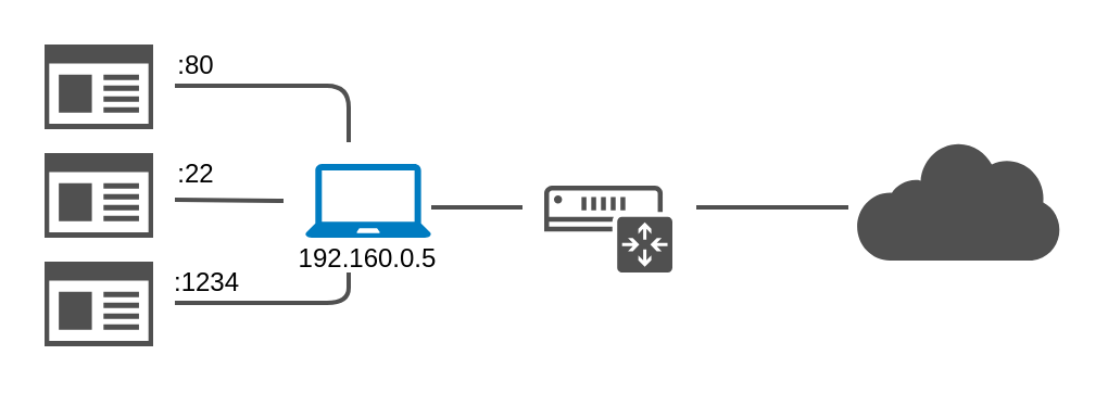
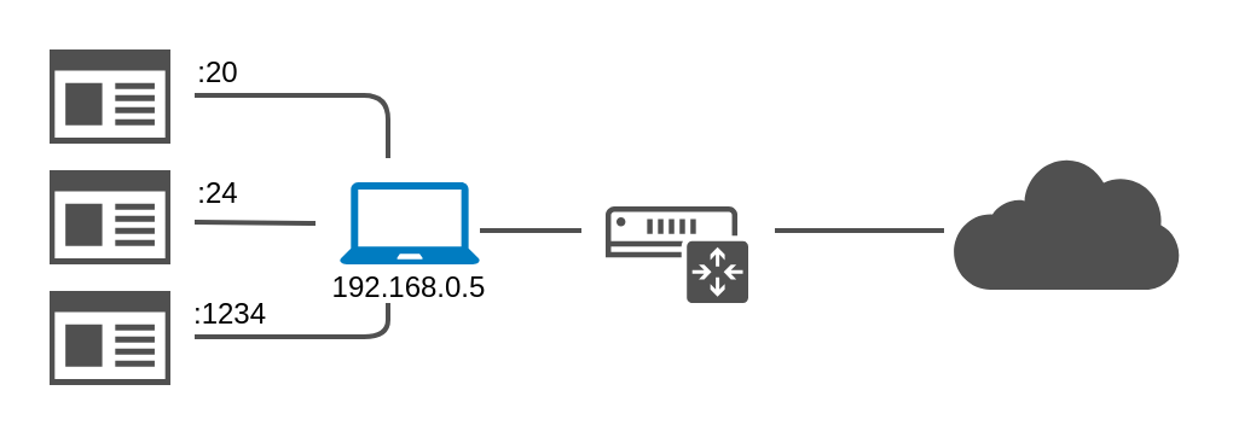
  <mxCell id="0" />
  <mxCell id="1" parent="0" />
  <mxCell id="2" value="" style="pointerEvents=1;shadow=0;dashed=0;html=1;strokeColor=none;labelPosition=center;verticalLabelPosition=bottom;verticalAlign=top;outlineConnect=0;align=center;shape=mxgraph.office.devices.laptop;fillColor=#007CC1;" vertex="1" parent="1"><mxGeometry x="140" y="75" width="58" height="34" as="geometry" /></mxCell>
  <mxCell id="3" value="" style="pointerEvents=1;shadow=0;dashed=0;html=1;strokeColor=none;fillColor=#505050;labelPosition=center;verticalLabelPosition=bottom;verticalAlign=top;outlineConnect=0;align=center;shape=mxgraph.office.devices.ip_gateway;" vertex="1" parent="1"><mxGeometry x="250" y="85" width="59" height="40" as="geometry" /></mxCell>
  <mxCell id="4" value="" style="pointerEvents=1;shadow=0;dashed=0;html=1;strokeColor=none;fillColor=#505050;labelPosition=center;verticalLabelPosition=bottom;outlineConnect=0;verticalAlign=top;align=center;shape=mxgraph.office.clouds.private_cloud;" vertex="1" parent="1"><mxGeometry x="394" y="64.5" width="94" height="55" as="geometry" /></mxCell>
  <mxCell id="5" value="" style="aspect=fixed;pointerEvents=1;shadow=0;dashed=0;html=1;strokeColor=none;labelPosition=center;verticalLabelPosition=bottom;verticalAlign=top;align=center;shape=mxgraph.mscae.enterprise.app_generic;fillColor=#505050;" vertex="1" parent="1"><mxGeometry x="20" y="20" width="50" height="39" as="geometry" /></mxCell>
  <mxCell id="6" value="" style="aspect=fixed;pointerEvents=1;shadow=0;dashed=0;html=1;strokeColor=none;labelPosition=center;verticalLabelPosition=bottom;verticalAlign=top;align=center;shape=mxgraph.mscae.enterprise.app_generic;fillColor=#505050;" vertex="1" parent="1"><mxGeometry x="20" y="70" width="50" height="39" as="geometry" /></mxCell>
  <mxCell id="7" value="" style="aspect=fixed;pointerEvents=1;shadow=0;dashed=0;html=1;strokeColor=none;labelPosition=center;verticalLabelPosition=bottom;verticalAlign=top;align=center;shape=mxgraph.mscae.enterprise.app_generic;fillColor=#505050;" vertex="1" parent="1"><mxGeometry x="20" y="120" width="50" height="39" as="geometry" /></mxCell>
  <mxCell id="8" value="" style="endArrow=none;html=1;strokeColor=#505050;strokeWidth=2;" edge="1" parent="1"><mxGeometry width="50" height="50" relative="1" as="geometry"><mxPoint x="320" y="95" as="sourcePoint" /><mxPoint x="390" y="95" as="targetPoint" /></mxGeometry></mxCell>
  <mxCell id="9" value="" style="endArrow=none;html=1;strokeColor=#505050;strokeWidth=2;" edge="1" parent="1"><mxGeometry width="50" height="50" relative="1" as="geometry"><mxPoint x="198" y="95" as="sourcePoint" /><mxPoint x="240" y="95" as="targetPoint" /></mxGeometry></mxCell>
  <mxCell id="10" value="" style="endArrow=none;html=1;strokeColor=#505050;strokeWidth=2;" edge="1" parent="1"><mxGeometry width="50" height="50" relative="1" as="geometry"><mxPoint x="80" y="39" as="sourcePoint" /><mxPoint x="160" y="65" as="targetPoint" /><Array as="points"><mxPoint x="160" y="39" /></Array></mxGeometry></mxCell>
  <mxCell id="11" value="" style="endArrow=none;html=1;strokeColor=#505050;strokeWidth=2;" edge="1" parent="1"><mxGeometry width="50" height="50" relative="1" as="geometry"><mxPoint x="80" y="91.5" as="sourcePoint" /><mxPoint x="130" y="92" as="targetPoint" /></mxGeometry></mxCell>
  <mxCell id="12" value="" style="endArrow=none;html=1;strokeColor=#505050;strokeWidth=2;" edge="1" parent="1"><mxGeometry width="50" height="50" relative="1" as="geometry"><mxPoint x="80" y="139" as="sourcePoint" /><mxPoint x="160" y="125" as="targetPoint" /><Array as="points"><mxPoint x="160" y="139" /></Array></mxGeometry></mxCell>
- <mxCell id="13" value="192.160.0.5" style="text;html=1;strokeColor=none;fillColor=none;align=center;verticalAlign=middle;whiteSpace=wrap;rounded=0;" vertex="1" parent="1"><mxGeometry x="149" y="109" width="40" height="20" as="geometry" /></mxCell>
- <mxCell id="14" value=":80" style="text;html=1;strokeColor=none;fillColor=none;align=center;verticalAlign=middle;whiteSpace=wrap;rounded=0;" vertex="1" parent="1"><mxGeometry x="70" y="20" width="40" height="20" as="geometry" /></mxCell>
- <mxCell id="15" value=":22" style="text;html=1;strokeColor=none;fillColor=none;align=center;verticalAlign=middle;whiteSpace=wrap;rounded=0;" vertex="1" parent="1"><mxGeometry x="70" y="70" width="40" height="20" as="geometry" /></mxCell>
+ <mxCell id="13" value="192.168.0.5" style="text;html=1;strokeColor=none;fillColor=none;align=center;verticalAlign=middle;whiteSpace=wrap;rounded=0;" vertex="1" parent="1"><mxGeometry x="149" y="109" width="40" height="20" as="geometry" /></mxCell>
+ <mxCell id="14" value=":20" style="text;html=1;strokeColor=none;fillColor=none;align=center;verticalAlign=middle;whiteSpace=wrap;rounded=0;" vertex="1" parent="1"><mxGeometry x="70" y="20" width="40" height="20" as="geometry" /></mxCell>
+ <mxCell id="15" value=":24" style="text;html=1;strokeColor=none;fillColor=none;align=center;verticalAlign=middle;whiteSpace=wrap;rounded=0;" vertex="1" parent="1"><mxGeometry x="70" y="70" width="40" height="20" as="geometry" /></mxCell>
  <mxCell id="16" value=":1234" style="text;html=1;strokeColor=none;fillColor=none;align=center;verticalAlign=middle;whiteSpace=wrap;rounded=0;rotation=0;" vertex="1" parent="1"><mxGeometry x="75" y="120" width="40" height="20" as="geometry" /></mxCell>
